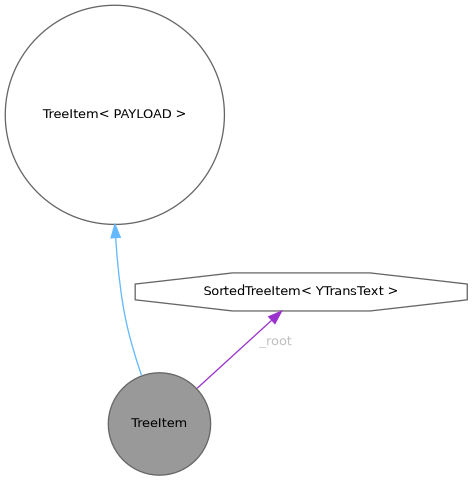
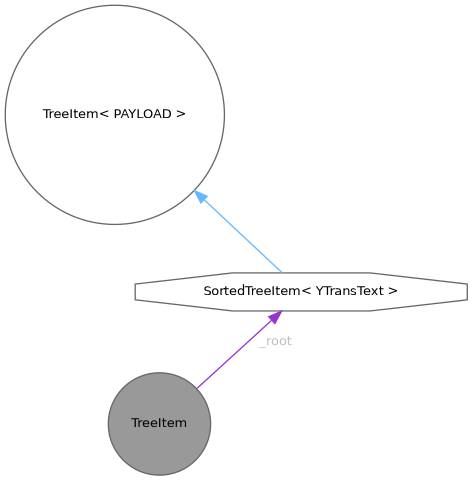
  digraph {
    node [color=gray40 fillcolor=white fontname=Helvetica fontsize=10 shape=circle style=filled]
    edge [dir=back fontname=Helvetica fontsize=10 labelfontname=Helvetica labelfontsize=10 style=solid]
    n1 [fillcolor=grey60 fontcolor=black height=0.2 label=TreeItem width=0.4]
    n2 [height=0.2 label="SortedTreeItem\< YTransText \>" shape=octagon width=0.4]
    n3 [height=0.2 label="TreeItem\< PAYLOAD \>" width=0.4]
    n2 -> n1 [color=darkorchid3 fontcolor=grey label=" _root"]
-   n3 -> n1 [color=steelblue1]
+   n3 -> n2 [color=steelblue1]
  }
